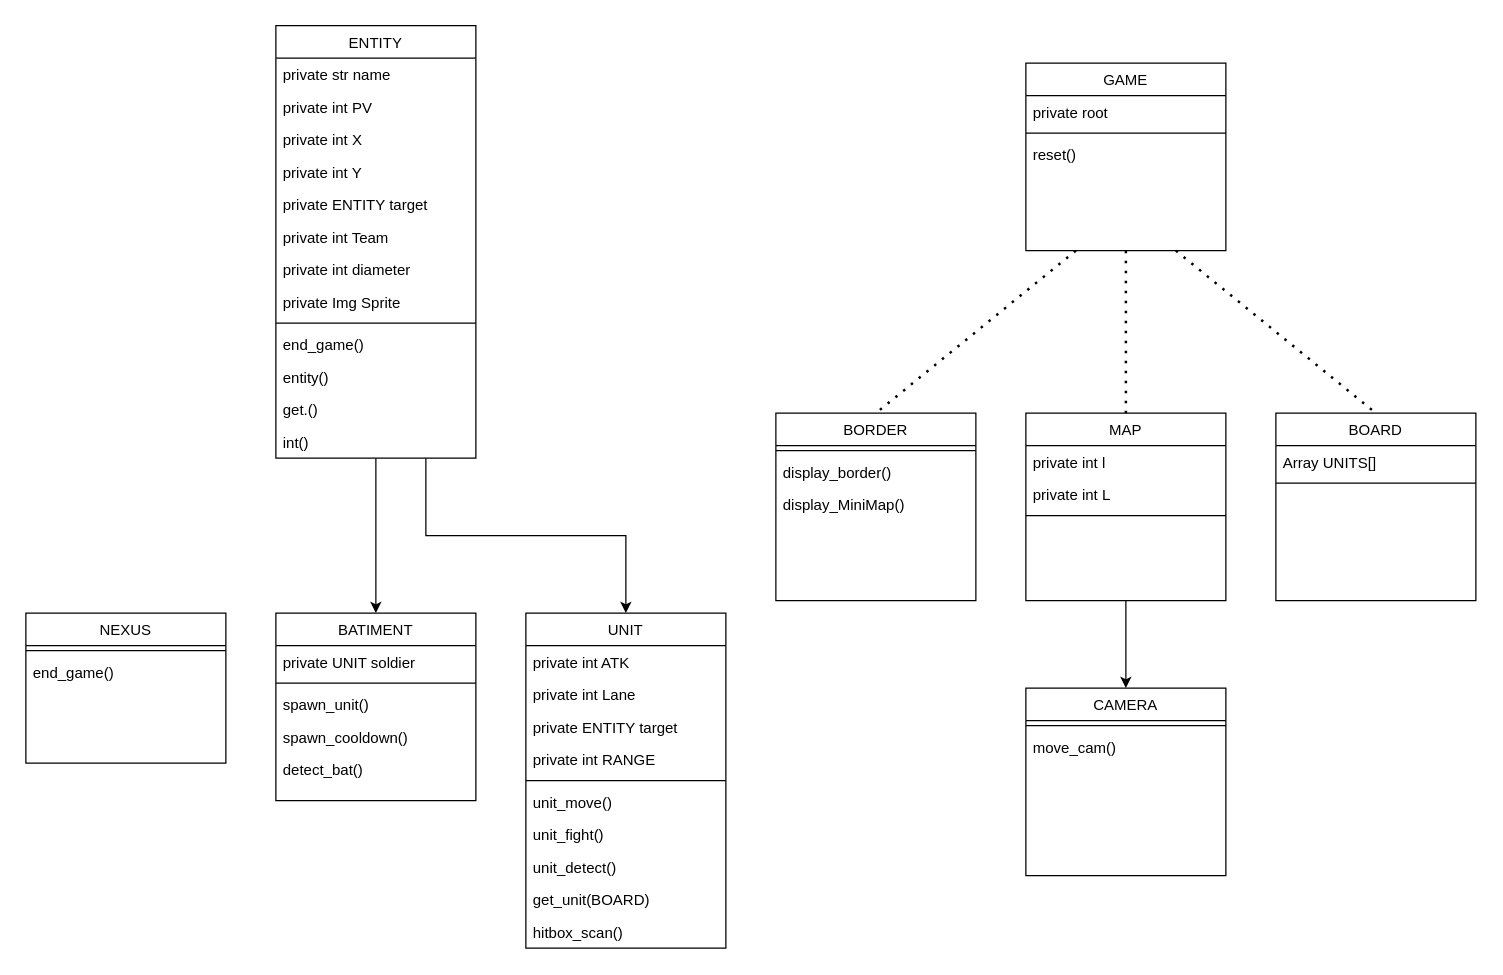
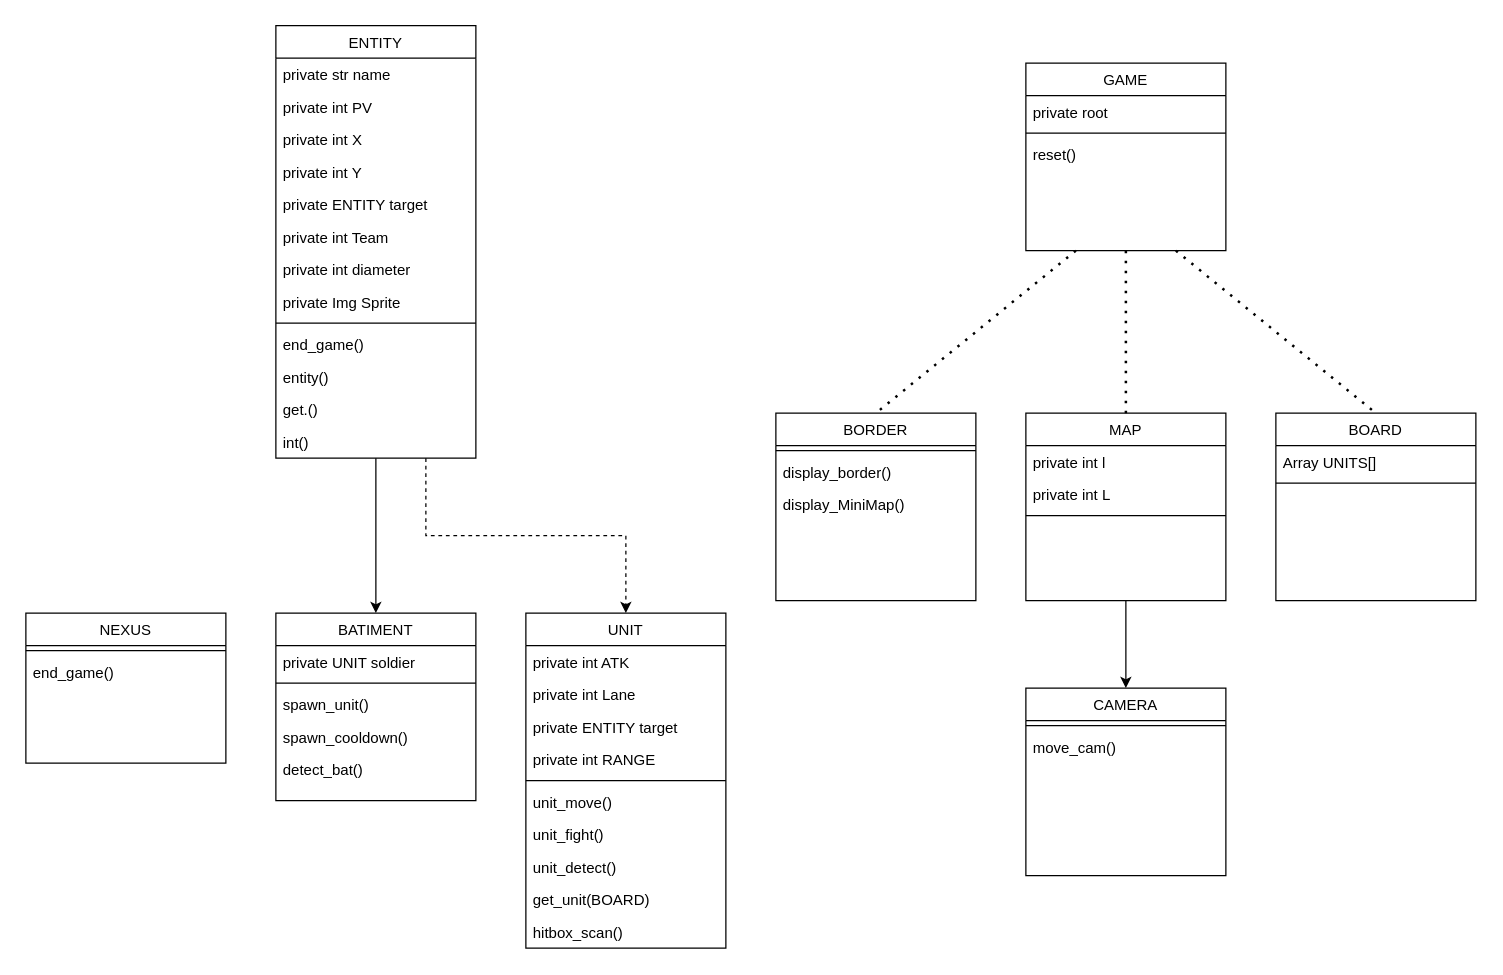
  <mxCell id="0" />
  <mxCell id="1" parent="0" />
  <mxCell id="2" value="NEXUS" style="swimlane;fontStyle=0;align=center;verticalAlign=top;childLayout=stackLayout;horizontal=1;startSize=26;horizontalStack=0;resizeParent=1;resizeLast=0;collapsible=1;marginBottom=0;rounded=0;shadow=0;strokeWidth=1;" parent="1" vertex="1"><mxGeometry y="490" width="160" height="120" as="geometry" x="20"><mxRectangle x="550" y="140" width="160" height="26" as="alternateBounds" /></mxGeometry></mxCell>
  <mxCell id="3" value="" style="line;html=1;strokeWidth=1;align=left;verticalAlign=middle;spacingTop=-1;spacingLeft=3;spacingRight=3;rotatable=0;labelPosition=right;points=[];portConstraint=eastwest;" parent="2" vertex="1"><mxGeometry y="26" width="160" height="8" as="geometry" /></mxCell>
  <mxCell id="4" value="end_game()" style="text;align=left;verticalAlign=top;spacingLeft=4;spacingRight=4;overflow=hidden;rotatable=0;points=[[0,0.5],[1,0.5]];portConstraint=eastwest;" parent="2" vertex="1"><mxGeometry y="34" width="160" height="26" as="geometry" /></mxCell>
  <mxCell id="5" value="BATIMENT" style="swimlane;fontStyle=0;align=center;verticalAlign=top;childLayout=stackLayout;horizontal=1;startSize=26;horizontalStack=0;resizeParent=1;resizeLast=0;collapsible=1;marginBottom=0;rounded=0;shadow=0;strokeWidth=1;" parent="1" vertex="1"><mxGeometry x="220" y="490" width="160" height="150" as="geometry"><mxRectangle x="550" y="140" width="160" height="26" as="alternateBounds" /></mxGeometry></mxCell>
  <mxCell id="6" value="private UNIT soldier" style="text;align=left;verticalAlign=top;spacingLeft=4;spacingRight=4;overflow=hidden;rotatable=0;points=[[0,0.5],[1,0.5]];portConstraint=eastwest;" parent="5" vertex="1"><mxGeometry y="26" width="160" height="26" as="geometry" /></mxCell>
  <mxCell id="7" value="" style="line;html=1;strokeWidth=1;align=left;verticalAlign=middle;spacingTop=-1;spacingLeft=3;spacingRight=3;rotatable=0;labelPosition=right;points=[];portConstraint=eastwest;" parent="5" vertex="1"><mxGeometry y="52" width="160" height="8" as="geometry" /></mxCell>
  <mxCell id="8" value="spawn_unit()" style="text;align=left;verticalAlign=top;spacingLeft=4;spacingRight=4;overflow=hidden;rotatable=0;points=[[0,0.5],[1,0.5]];portConstraint=eastwest;" parent="5" vertex="1"><mxGeometry y="60" width="160" height="26" as="geometry" /></mxCell>
  <mxCell id="9" value="spawn_cooldown()" style="text;align=left;verticalAlign=top;spacingLeft=4;spacingRight=4;overflow=hidden;rotatable=0;points=[[0,0.5],[1,0.5]];portConstraint=eastwest;" parent="5" vertex="1"><mxGeometry y="86" width="160" height="26" as="geometry" /></mxCell>
  <mxCell id="10" value="detect_bat()" style="text;align=left;verticalAlign=top;spacingLeft=4;spacingRight=4;overflow=hidden;rotatable=0;points=[[0,0.5],[1,0.5]];portConstraint=eastwest;" parent="5" vertex="1"><mxGeometry y="112" width="160" height="26" as="geometry" /></mxCell>
  <mxCell id="11" value="UNIT" style="swimlane;fontStyle=0;align=center;verticalAlign=top;childLayout=stackLayout;horizontal=1;startSize=26;horizontalStack=0;resizeParent=1;resizeLast=0;collapsible=1;marginBottom=0;rounded=0;shadow=0;strokeWidth=1;" parent="1" vertex="1"><mxGeometry x="420" y="490" width="160" height="268" as="geometry"><mxRectangle x="550" y="140" width="160" height="26" as="alternateBounds" /></mxGeometry></mxCell>
  <mxCell id="12" value="private int ATK" style="text;align=left;verticalAlign=top;spacingLeft=4;spacingRight=4;overflow=hidden;rotatable=0;points=[[0,0.5],[1,0.5]];portConstraint=eastwest;" parent="11" vertex="1"><mxGeometry y="26" width="160" height="26" as="geometry" /></mxCell>
  <mxCell id="13" value="private int Lane" style="text;align=left;verticalAlign=top;spacingLeft=4;spacingRight=4;overflow=hidden;rotatable=0;points=[[0,0.5],[1,0.5]];portConstraint=eastwest;rounded=0;shadow=0;html=0;" parent="11" vertex="1"><mxGeometry y="52" width="160" height="26" as="geometry" /></mxCell>
  <mxCell id="14" value="private ENTITY target" style="text;align=left;verticalAlign=top;spacingLeft=4;spacingRight=4;overflow=hidden;rotatable=0;points=[[0,0.5],[1,0.5]];portConstraint=eastwest;rounded=0;shadow=0;html=0;" parent="11" vertex="1"><mxGeometry y="78" width="160" height="26" as="geometry" /></mxCell>
  <mxCell id="15" value="private int RANGE" style="text;align=left;verticalAlign=top;spacingLeft=4;spacingRight=4;overflow=hidden;rotatable=0;points=[[0,0.5],[1,0.5]];portConstraint=eastwest;rounded=0;shadow=0;html=0;" parent="11" vertex="1"><mxGeometry y="104" width="160" height="26" as="geometry" /></mxCell>
  <mxCell id="16" value="" style="line;html=1;strokeWidth=1;align=left;verticalAlign=middle;spacingTop=-1;spacingLeft=3;spacingRight=3;rotatable=0;labelPosition=right;points=[];portConstraint=eastwest;" parent="11" vertex="1"><mxGeometry y="130" width="160" height="8" as="geometry" /></mxCell>
  <mxCell id="17" value="unit_move()" style="text;align=left;verticalAlign=top;spacingLeft=4;spacingRight=4;overflow=hidden;rotatable=0;points=[[0,0.5],[1,0.5]];portConstraint=eastwest;" parent="11" vertex="1"><mxGeometry y="138" width="160" height="26" as="geometry" /></mxCell>
  <mxCell id="18" value="unit_fight()" style="text;align=left;verticalAlign=top;spacingLeft=4;spacingRight=4;overflow=hidden;rotatable=0;points=[[0,0.5],[1,0.5]];portConstraint=eastwest;" parent="11" vertex="1"><mxGeometry y="164" width="160" height="26" as="geometry" /></mxCell>
  <mxCell id="19" value="unit_detect()" style="text;align=left;verticalAlign=top;spacingLeft=4;spacingRight=4;overflow=hidden;rotatable=0;points=[[0,0.5],[1,0.5]];portConstraint=eastwest;" parent="11" vertex="1"><mxGeometry y="190" width="160" height="26" as="geometry" /></mxCell>
  <mxCell id="20" value="get_unit(BOARD)" style="text;align=left;verticalAlign=top;spacingLeft=4;spacingRight=4;overflow=hidden;rotatable=0;points=[[0,0.5],[1,0.5]];portConstraint=eastwest;" parent="11" vertex="1"><mxGeometry y="216" width="160" height="26" as="geometry" /></mxCell>
  <mxCell id="21" value="hitbox_scan()" style="text;align=left;verticalAlign=top;spacingLeft=4;spacingRight=4;overflow=hidden;rotatable=0;points=[[0,0.5],[1,0.5]];portConstraint=eastwest;rounded=0;shadow=0;html=0;" parent="11" vertex="1"><mxGeometry y="242" width="160" height="26" as="geometry" /></mxCell>
- <mxCell id="22" style="edgeStyle=orthogonalEdgeStyle;rounded=0;orthogonalLoop=1;jettySize=auto;html=1;exitX=0.75;exitY=1;exitDx=0;exitDy=0;" parent="1" source="24" target="11" edge="1"><mxGeometry relative="1" as="geometry" /></mxCell>
+ <mxCell id="22" style="edgeStyle=orthogonalEdgeStyle;rounded=0;orthogonalLoop=1;jettySize=auto;html=1;exitX=0.75;exitY=1;exitDx=0;exitDy=0;dashed=1;" parent="1" source="24" target="11" edge="1"><mxGeometry relative="1" as="geometry" /></mxCell>
  <mxCell id="23" style="edgeStyle=orthogonalEdgeStyle;rounded=0;orthogonalLoop=1;jettySize=auto;html=1;exitX=0.5;exitY=1;exitDx=0;exitDy=0;" parent="1" source="24" target="5" edge="1"><mxGeometry relative="1" as="geometry" /></mxCell>
  <mxCell id="24" value="ENTITY" style="swimlane;fontStyle=0;align=center;verticalAlign=top;childLayout=stackLayout;horizontal=1;startSize=26;horizontalStack=0;resizeParent=1;resizeLast=0;collapsible=1;marginBottom=0;rounded=0;shadow=0;strokeWidth=1;" parent="1" vertex="1"><mxGeometry x="220" y="20" width="160" height="346" as="geometry"><mxRectangle x="550" y="140" width="160" height="26" as="alternateBounds" /></mxGeometry></mxCell>
  <mxCell id="25" value="private str name" style="text;align=left;verticalAlign=top;spacingLeft=4;spacingRight=4;overflow=hidden;rotatable=0;points=[[0,0.5],[1,0.5]];portConstraint=eastwest;fontStyle=0" parent="24" vertex="1"><mxGeometry y="26" width="160" height="26" as="geometry" /></mxCell>
  <mxCell id="26" value="private int PV" style="text;align=left;verticalAlign=top;spacingLeft=4;spacingRight=4;overflow=hidden;rotatable=0;points=[[0,0.5],[1,0.5]];portConstraint=eastwest;rounded=0;shadow=0;html=0;" parent="24" vertex="1"><mxGeometry y="52" width="160" height="26" as="geometry" /></mxCell>
  <mxCell id="27" value="private int X" style="text;align=left;verticalAlign=top;spacingLeft=4;spacingRight=4;overflow=hidden;rotatable=0;points=[[0,0.5],[1,0.5]];portConstraint=eastwest;rounded=0;shadow=0;html=0;" parent="24" vertex="1"><mxGeometry y="78" width="160" height="26" as="geometry" /></mxCell>
  <mxCell id="28" value="private int Y" style="text;align=left;verticalAlign=top;spacingLeft=4;spacingRight=4;overflow=hidden;rotatable=0;points=[[0,0.5],[1,0.5]];portConstraint=eastwest;rounded=0;shadow=0;html=0;" parent="24" vertex="1"><mxGeometry y="104" width="160" height="26" as="geometry" /></mxCell>
  <mxCell id="29" value="private ENTITY target" style="text;align=left;verticalAlign=top;spacingLeft=4;spacingRight=4;overflow=hidden;rotatable=0;points=[[0,0.5],[1,0.5]];portConstraint=eastwest;rounded=0;shadow=0;html=0;" parent="24" vertex="1"><mxGeometry y="130" width="160" height="26" as="geometry" /></mxCell>
  <mxCell id="30" value="private int Team" style="text;align=left;verticalAlign=top;spacingLeft=4;spacingRight=4;overflow=hidden;rotatable=0;points=[[0,0.5],[1,0.5]];portConstraint=eastwest;rounded=0;shadow=0;html=0;" parent="24" vertex="1"><mxGeometry y="156" width="160" height="26" as="geometry" /></mxCell>
  <mxCell id="31" value="private int diameter" style="text;align=left;verticalAlign=top;spacingLeft=4;spacingRight=4;overflow=hidden;rotatable=0;points=[[0,0.5],[1,0.5]];portConstraint=eastwest;" parent="24" vertex="1"><mxGeometry y="182" width="160" height="26" as="geometry" /></mxCell>
  <mxCell id="32" value="private Img Sprite " style="text;align=left;verticalAlign=top;spacingLeft=4;spacingRight=4;overflow=hidden;rotatable=0;points=[[0,0.5],[1,0.5]];portConstraint=eastwest;rounded=0;shadow=0;html=0;" parent="24" vertex="1"><mxGeometry y="208" width="160" height="26" as="geometry" /></mxCell>
  <mxCell id="33" value="" style="line;html=1;strokeWidth=1;align=left;verticalAlign=middle;spacingTop=-1;spacingLeft=3;spacingRight=3;rotatable=0;labelPosition=right;points=[];portConstraint=eastwest;" parent="24" vertex="1"><mxGeometry y="234" width="160" height="8" as="geometry" /></mxCell>
  <mxCell id="34" value="end_game()" style="text;align=left;verticalAlign=top;spacingLeft=4;spacingRight=4;overflow=hidden;rotatable=0;points=[[0,0.5],[1,0.5]];portConstraint=eastwest;" parent="24" vertex="1"><mxGeometry y="242" width="160" height="26" as="geometry" /></mxCell>
  <mxCell id="35" value="entity()" style="text;align=left;verticalAlign=top;spacingLeft=4;spacingRight=4;overflow=hidden;rotatable=0;points=[[0,0.5],[1,0.5]];portConstraint=eastwest;rounded=0;shadow=0;html=0;" parent="24" vertex="1"><mxGeometry y="268" width="160" height="26" as="geometry" /></mxCell>
  <mxCell id="36" value="get.()" style="text;align=left;verticalAlign=top;spacingLeft=4;spacingRight=4;overflow=hidden;rotatable=0;points=[[0,0.5],[1,0.5]];portConstraint=eastwest;rounded=0;shadow=0;html=0;" parent="24" vertex="1"><mxGeometry y="294" width="160" height="26" as="geometry" /></mxCell>
  <mxCell id="37" value="int()" style="text;align=left;verticalAlign=top;spacingLeft=4;spacingRight=4;overflow=hidden;rotatable=0;points=[[0,0.5],[1,0.5]];portConstraint=eastwest;rounded=0;shadow=0;html=0;" parent="24" vertex="1"><mxGeometry y="320" width="160" height="26" as="geometry" /></mxCell>
  <mxCell id="38" value="BOARD" style="swimlane;fontStyle=0;align=center;verticalAlign=top;childLayout=stackLayout;horizontal=1;startSize=26;horizontalStack=0;resizeParent=1;resizeLast=0;collapsible=1;marginBottom=0;rounded=0;shadow=0;strokeWidth=1;" vertex="1" parent="1"><mxGeometry x="1020" y="330" width="160" height="150" as="geometry"><mxRectangle x="550" y="140" width="160" height="26" as="alternateBounds" /></mxGeometry></mxCell>
  <mxCell id="39" value="Array UNITS[]" style="text;align=left;verticalAlign=top;spacingLeft=4;spacingRight=4;overflow=hidden;rotatable=0;points=[[0,0.5],[1,0.5]];portConstraint=eastwest;" vertex="1" parent="38"><mxGeometry y="26" width="160" height="26" as="geometry" /></mxCell>
  <mxCell id="40" value="" style="line;html=1;strokeWidth=1;align=left;verticalAlign=middle;spacingTop=-1;spacingLeft=3;spacingRight=3;rotatable=0;labelPosition=right;points=[];portConstraint=eastwest;" vertex="1" parent="38"><mxGeometry y="52" width="160" height="8" as="geometry" /></mxCell>
  <mxCell id="41" value="GAME" style="swimlane;fontStyle=0;align=center;verticalAlign=top;childLayout=stackLayout;horizontal=1;startSize=26;horizontalStack=0;resizeParent=1;resizeLast=0;collapsible=1;marginBottom=0;rounded=0;shadow=0;strokeWidth=1;" vertex="1" parent="1"><mxGeometry x="820" y="50" width="160" height="150" as="geometry"><mxRectangle x="550" y="140" width="160" height="26" as="alternateBounds" /></mxGeometry></mxCell>
  <mxCell id="42" value="private root" style="text;align=left;verticalAlign=top;spacingLeft=4;spacingRight=4;overflow=hidden;rotatable=0;points=[[0,0.5],[1,0.5]];portConstraint=eastwest;" vertex="1" parent="41"><mxGeometry y="26" width="160" height="26" as="geometry" /></mxCell>
  <mxCell id="43" value="" style="line;html=1;strokeWidth=1;align=left;verticalAlign=middle;spacingTop=-1;spacingLeft=3;spacingRight=3;rotatable=0;labelPosition=right;points=[];portConstraint=eastwest;" vertex="1" parent="41"><mxGeometry y="52" width="160" height="8" as="geometry" /></mxCell>
  <mxCell id="44" value="reset()" style="text;align=left;verticalAlign=top;spacingLeft=4;spacingRight=4;overflow=hidden;rotatable=0;points=[[0,0.5],[1,0.5]];portConstraint=eastwest;" vertex="1" parent="41"><mxGeometry y="60" width="160" height="26" as="geometry" /></mxCell>
  <mxCell id="45" style="edgeStyle=orthogonalEdgeStyle;rounded=0;orthogonalLoop=1;jettySize=auto;html=1;exitX=0.5;exitY=1;exitDx=0;exitDy=0;entryX=0.5;entryY=0;entryDx=0;entryDy=0;" edge="1" parent="1" source="46" target="54"><mxGeometry relative="1" as="geometry" /></mxCell>
  <mxCell id="46" value="MAP" style="swimlane;fontStyle=0;align=center;verticalAlign=top;childLayout=stackLayout;horizontal=1;startSize=26;horizontalStack=0;resizeParent=1;resizeLast=0;collapsible=1;marginBottom=0;rounded=0;shadow=0;strokeWidth=1;" vertex="1" parent="1"><mxGeometry x="820" y="330" width="160" height="150" as="geometry"><mxRectangle x="550" y="140" width="160" height="26" as="alternateBounds" /></mxGeometry></mxCell>
  <mxCell id="47" value="private int l" style="text;align=left;verticalAlign=top;spacingLeft=4;spacingRight=4;overflow=hidden;rotatable=0;points=[[0,0.5],[1,0.5]];portConstraint=eastwest;" vertex="1" parent="46"><mxGeometry y="26" width="160" height="26" as="geometry" /></mxCell>
  <mxCell id="48" value="private int L" style="text;align=left;verticalAlign=top;spacingLeft=4;spacingRight=4;overflow=hidden;rotatable=0;points=[[0,0.5],[1,0.5]];portConstraint=eastwest;" vertex="1" parent="46"><mxGeometry y="52" width="160" height="26" as="geometry" /></mxCell>
  <mxCell id="49" value="" style="line;html=1;strokeWidth=1;align=left;verticalAlign=middle;spacingTop=-1;spacingLeft=3;spacingRight=3;rotatable=0;labelPosition=right;points=[];portConstraint=eastwest;" vertex="1" parent="46"><mxGeometry y="78" width="160" height="8" as="geometry" /></mxCell>
  <mxCell id="50" value="BORDER" style="swimlane;fontStyle=0;align=center;verticalAlign=top;childLayout=stackLayout;horizontal=1;startSize=26;horizontalStack=0;resizeParent=1;resizeLast=0;collapsible=1;marginBottom=0;rounded=0;shadow=0;strokeWidth=1;" vertex="1" parent="1"><mxGeometry x="620" y="330" width="160" height="150" as="geometry"><mxRectangle x="550" y="140" width="160" height="26" as="alternateBounds" /></mxGeometry></mxCell>
  <mxCell id="51" value="" style="line;html=1;strokeWidth=1;align=left;verticalAlign=middle;spacingTop=-1;spacingLeft=3;spacingRight=3;rotatable=0;labelPosition=right;points=[];portConstraint=eastwest;" vertex="1" parent="50"><mxGeometry y="26" width="160" height="8" as="geometry" /></mxCell>
  <mxCell id="52" value="display_border()" style="text;align=left;verticalAlign=top;spacingLeft=4;spacingRight=4;overflow=hidden;rotatable=0;points=[[0,0.5],[1,0.5]];portConstraint=eastwest;" vertex="1" parent="50"><mxGeometry y="34" width="160" height="26" as="geometry" /></mxCell>
  <mxCell id="53" value="display_MiniMap()" style="text;align=left;verticalAlign=top;spacingLeft=4;spacingRight=4;overflow=hidden;rotatable=0;points=[[0,0.5],[1,0.5]];portConstraint=eastwest;" vertex="1" parent="50"><mxGeometry y="60" width="160" height="26" as="geometry" /></mxCell>
  <mxCell id="54" value="CAMERA&#10;" style="swimlane;fontStyle=0;align=center;verticalAlign=top;childLayout=stackLayout;horizontal=1;startSize=26;horizontalStack=0;resizeParent=1;resizeLast=0;collapsible=1;marginBottom=0;rounded=0;shadow=0;strokeWidth=1;" vertex="1" parent="1"><mxGeometry x="820" y="550" width="160" height="150" as="geometry"><mxRectangle x="550" y="140" width="160" height="26" as="alternateBounds" /></mxGeometry></mxCell>
  <mxCell id="55" value="" style="line;html=1;strokeWidth=1;align=left;verticalAlign=middle;spacingTop=-1;spacingLeft=3;spacingRight=3;rotatable=0;labelPosition=right;points=[];portConstraint=eastwest;" vertex="1" parent="54"><mxGeometry y="26" width="160" height="8" as="geometry" /></mxCell>
  <mxCell id="56" value="move_cam()" style="text;align=left;verticalAlign=top;spacingLeft=4;spacingRight=4;overflow=hidden;rotatable=0;points=[[0,0.5],[1,0.5]];portConstraint=eastwest;" vertex="1" parent="54"><mxGeometry y="34" width="160" height="26" as="geometry" /></mxCell>
  <mxCell id="57" value="" style="endArrow=none;dashed=1;html=1;dashPattern=1 3;strokeWidth=2;rounded=0;entryX=0.5;entryY=0;entryDx=0;entryDy=0;exitX=0.25;exitY=1;exitDx=0;exitDy=0;" edge="1" parent="1" source="41" target="50"><mxGeometry width="50" height="50" relative="1" as="geometry"><mxPoint x="630" y="430" as="sourcePoint" /><mxPoint x="680" y="380" as="targetPoint" /></mxGeometry></mxCell>
  <mxCell id="58" value="" style="endArrow=none;dashed=1;html=1;dashPattern=1 3;strokeWidth=2;rounded=0;entryX=0.5;entryY=0;entryDx=0;entryDy=0;exitX=0.75;exitY=1;exitDx=0;exitDy=0;" edge="1" parent="1" source="41" target="38"><mxGeometry width="50" height="50" relative="1" as="geometry"><mxPoint x="970" y="220" as="sourcePoint" /><mxPoint x="810" y="350" as="targetPoint" /></mxGeometry></mxCell>
  <mxCell id="59" value="" style="endArrow=none;dashed=1;html=1;dashPattern=1 3;strokeWidth=2;rounded=0;entryX=0.5;entryY=0;entryDx=0;entryDy=0;exitX=0.5;exitY=1;exitDx=0;exitDy=0;" edge="1" parent="1" source="41" target="46"><mxGeometry width="50" height="50" relative="1" as="geometry"><mxPoint x="900" y="230" as="sourcePoint" /><mxPoint x="1060" y="350" as="targetPoint" /></mxGeometry></mxCell>
